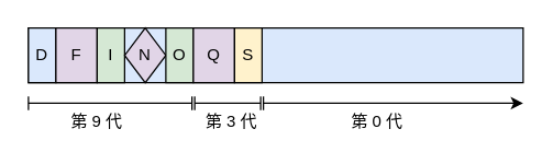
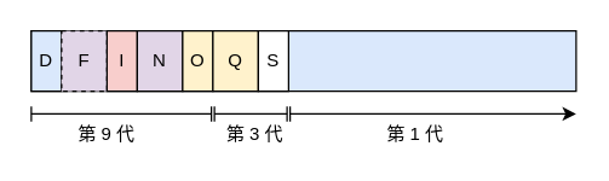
  <mxCell id="0" />
  <mxCell id="1" parent="0" />
  <mxCell id="2" value="" style="rounded=0;whiteSpace=wrap;html=1;fillColor=#dae8fc;" parent="1" vertex="1"><mxGeometry x="20" y="20" width="360" height="40" as="geometry" /></mxCell>
  <mxCell id="3" value="D" style="rounded=0;whiteSpace=wrap;html=1;fillColor=#dae8fc;" parent="1" vertex="1"><mxGeometry x="20" y="20" width="20" height="40" as="geometry" /></mxCell>
  <mxCell id="4" value="" style="group" parent="1" vertex="1" connectable="0"><mxGeometry x="191" y="70" width="189" height="10" as="geometry" /></mxCell>
  <mxCell id="5" value="" style="endArrow=none;html=1;" parent="4" edge="1"><mxGeometry width="50" height="50" relative="1" as="geometry"><mxPoint y="10" as="sourcePoint" /><mxPoint as="targetPoint" /></mxGeometry></mxCell>
  <mxCell id="6" value="" style="endArrow=classic;html=1;" parent="4" edge="1"><mxGeometry width="50" height="50" relative="1" as="geometry"><mxPoint y="5" as="sourcePoint" /><mxPoint x="189" y="5" as="targetPoint" /></mxGeometry></mxCell>
- <mxCell id="7" value="第 0 代" style="text;html=1;strokeColor=none;fillColor=none;align=center;verticalAlign=middle;whiteSpace=wrap;rounded=0;" parent="1" vertex="1"><mxGeometry x="244" y="80" width="60" height="18" as="geometry" /></mxCell>
+ <mxCell id="7" value="第 1 代" style="text;html=1;strokeColor=none;fillColor=none;align=center;verticalAlign=middle;whiteSpace=wrap;rounded=0;" parent="1" vertex="1"><mxGeometry x="244" y="80" width="60" height="18" as="geometry" /></mxCell>
  <mxCell id="8" value="" style="endArrow=none;html=1;" parent="1" edge="1"><mxGeometry width="50" height="50" relative="1" as="geometry"><mxPoint x="20" y="75" as="sourcePoint" /><mxPoint x="139" y="75" as="targetPoint" /></mxGeometry></mxCell>
  <mxCell id="9" value="" style="endArrow=none;html=1;" parent="1" edge="1"><mxGeometry x="190" y="290" width="50" height="50" as="geometry"><mxPoint x="20" y="80" as="sourcePoint" /><mxPoint x="20" y="70" as="targetPoint" /></mxGeometry></mxCell>
  <mxCell id="10" value="" style="endArrow=none;html=1;" parent="1" edge="1"><mxGeometry x="359" y="290" width="50" height="50" as="geometry"><mxPoint x="189" y="80" as="sourcePoint" /><mxPoint x="189" y="70" as="targetPoint" /><Array as="points"><mxPoint x="189" y="80" /></Array></mxGeometry></mxCell>
  <mxCell id="11" value="第 3 代" style="text;html=1;strokeColor=none;fillColor=none;align=center;verticalAlign=middle;whiteSpace=wrap;rounded=0;" parent="1" vertex="1"><mxGeometry x="138" y="80" width="60" height="18" as="geometry" /></mxCell>
- <mxCell id="12" value="F" style="rounded=0;whiteSpace=wrap;html=1;fillColor=#e1d5e7;" parent="1" vertex="1"><mxGeometry x="40" y="20" width="30" height="40" as="geometry" /></mxCell>
- <mxCell id="13" value="I" style="rounded=0;whiteSpace=wrap;html=1;fillColor=#d5e8d4;" parent="1" vertex="1"><mxGeometry x="70" y="20" width="20" height="40" as="geometry" /></mxCell>
- <mxCell id="14" value="N" style="rhombus;whiteSpace=wrap;html=1;fillColor=#e1d5e7;" parent="1" vertex="1"><mxGeometry x="90" y="20" width="30" height="40" as="geometry" /></mxCell>
- <mxCell id="15" value="O" style="rounded=0;whiteSpace=wrap;html=1;fillColor=#d5e8d4;" parent="1" vertex="1"><mxGeometry x="120" y="20" width="20" height="40" as="geometry" /></mxCell>
- <mxCell id="16" value="Q" style="rounded=0;whiteSpace=wrap;html=1;fillColor=#e1d5e7;" parent="1" vertex="1"><mxGeometry x="140" y="20" width="30" height="40" as="geometry" /></mxCell>
- <mxCell id="17" value="S" style="rounded=0;whiteSpace=wrap;html=1;fillColor=#fff2cc;" parent="1" vertex="1"><mxGeometry x="170" y="20" width="20" height="40" as="geometry" /></mxCell>
+ <mxCell id="12" value="F" style="rounded=0;whiteSpace=wrap;html=1;fillColor=#e1d5e7;dashed=1;" parent="1" vertex="1"><mxGeometry x="40" y="20" width="30" height="40" as="geometry" /></mxCell>
+ <mxCell id="13" value="I" style="rounded=0;whiteSpace=wrap;html=1;fillColor=#f8cecc;" parent="1" vertex="1"><mxGeometry x="70" y="20" width="20" height="40" as="geometry" /></mxCell>
+ <mxCell id="14" value="N" style="rounded=0;whiteSpace=wrap;html=1;fillColor=#e1d5e7;" parent="1" vertex="1"><mxGeometry x="90" y="20" width="30" height="40" as="geometry" /></mxCell>
+ <mxCell id="15" value="O" style="rounded=0;whiteSpace=wrap;html=1;fillColor=#fff2cc;" parent="1" vertex="1"><mxGeometry x="120" y="20" width="20" height="40" as="geometry" /></mxCell>
+ <mxCell id="16" value="Q" style="rounded=0;whiteSpace=wrap;html=1;fillColor=#fff2cc;" parent="1" vertex="1"><mxGeometry x="140" y="20" width="30" height="40" as="geometry" /></mxCell>
+ <mxCell id="17" value="S" style="rounded=0;whiteSpace=wrap;html=1;fillColor=#ffffff;" parent="1" vertex="1"><mxGeometry x="170" y="20" width="20" height="40" as="geometry" /></mxCell>
  <mxCell id="18" value="" style="endArrow=none;html=1;" edge="1" parent="1"><mxGeometry x="309" y="290" width="50" height="50" as="geometry"><mxPoint x="139" y="80" as="sourcePoint" /><mxPoint x="139" y="70" as="targetPoint" /><Array as="points"><mxPoint x="139" y="80" /></Array></mxGeometry></mxCell>
  <mxCell id="19" value="" style="endArrow=none;html=1;" edge="1" parent="1"><mxGeometry x="311" y="290" width="50" height="50" as="geometry"><mxPoint x="141" y="80" as="sourcePoint" /><mxPoint x="141" y="70" as="targetPoint" /><Array as="points"><mxPoint x="141" y="80" /></Array></mxGeometry></mxCell>
  <mxCell id="20" value="" style="endArrow=none;html=1;" edge="1" parent="1"><mxGeometry width="50" height="50" relative="1" as="geometry"><mxPoint x="141" y="75" as="sourcePoint" /><mxPoint x="189" y="75" as="targetPoint" /></mxGeometry></mxCell>
  <mxCell id="21" value="第 9 代" style="text;html=1;strokeColor=none;fillColor=none;align=center;verticalAlign=middle;whiteSpace=wrap;rounded=0;" vertex="1" parent="1"><mxGeometry x="40" y="80" width="60" height="18" as="geometry" /></mxCell>
